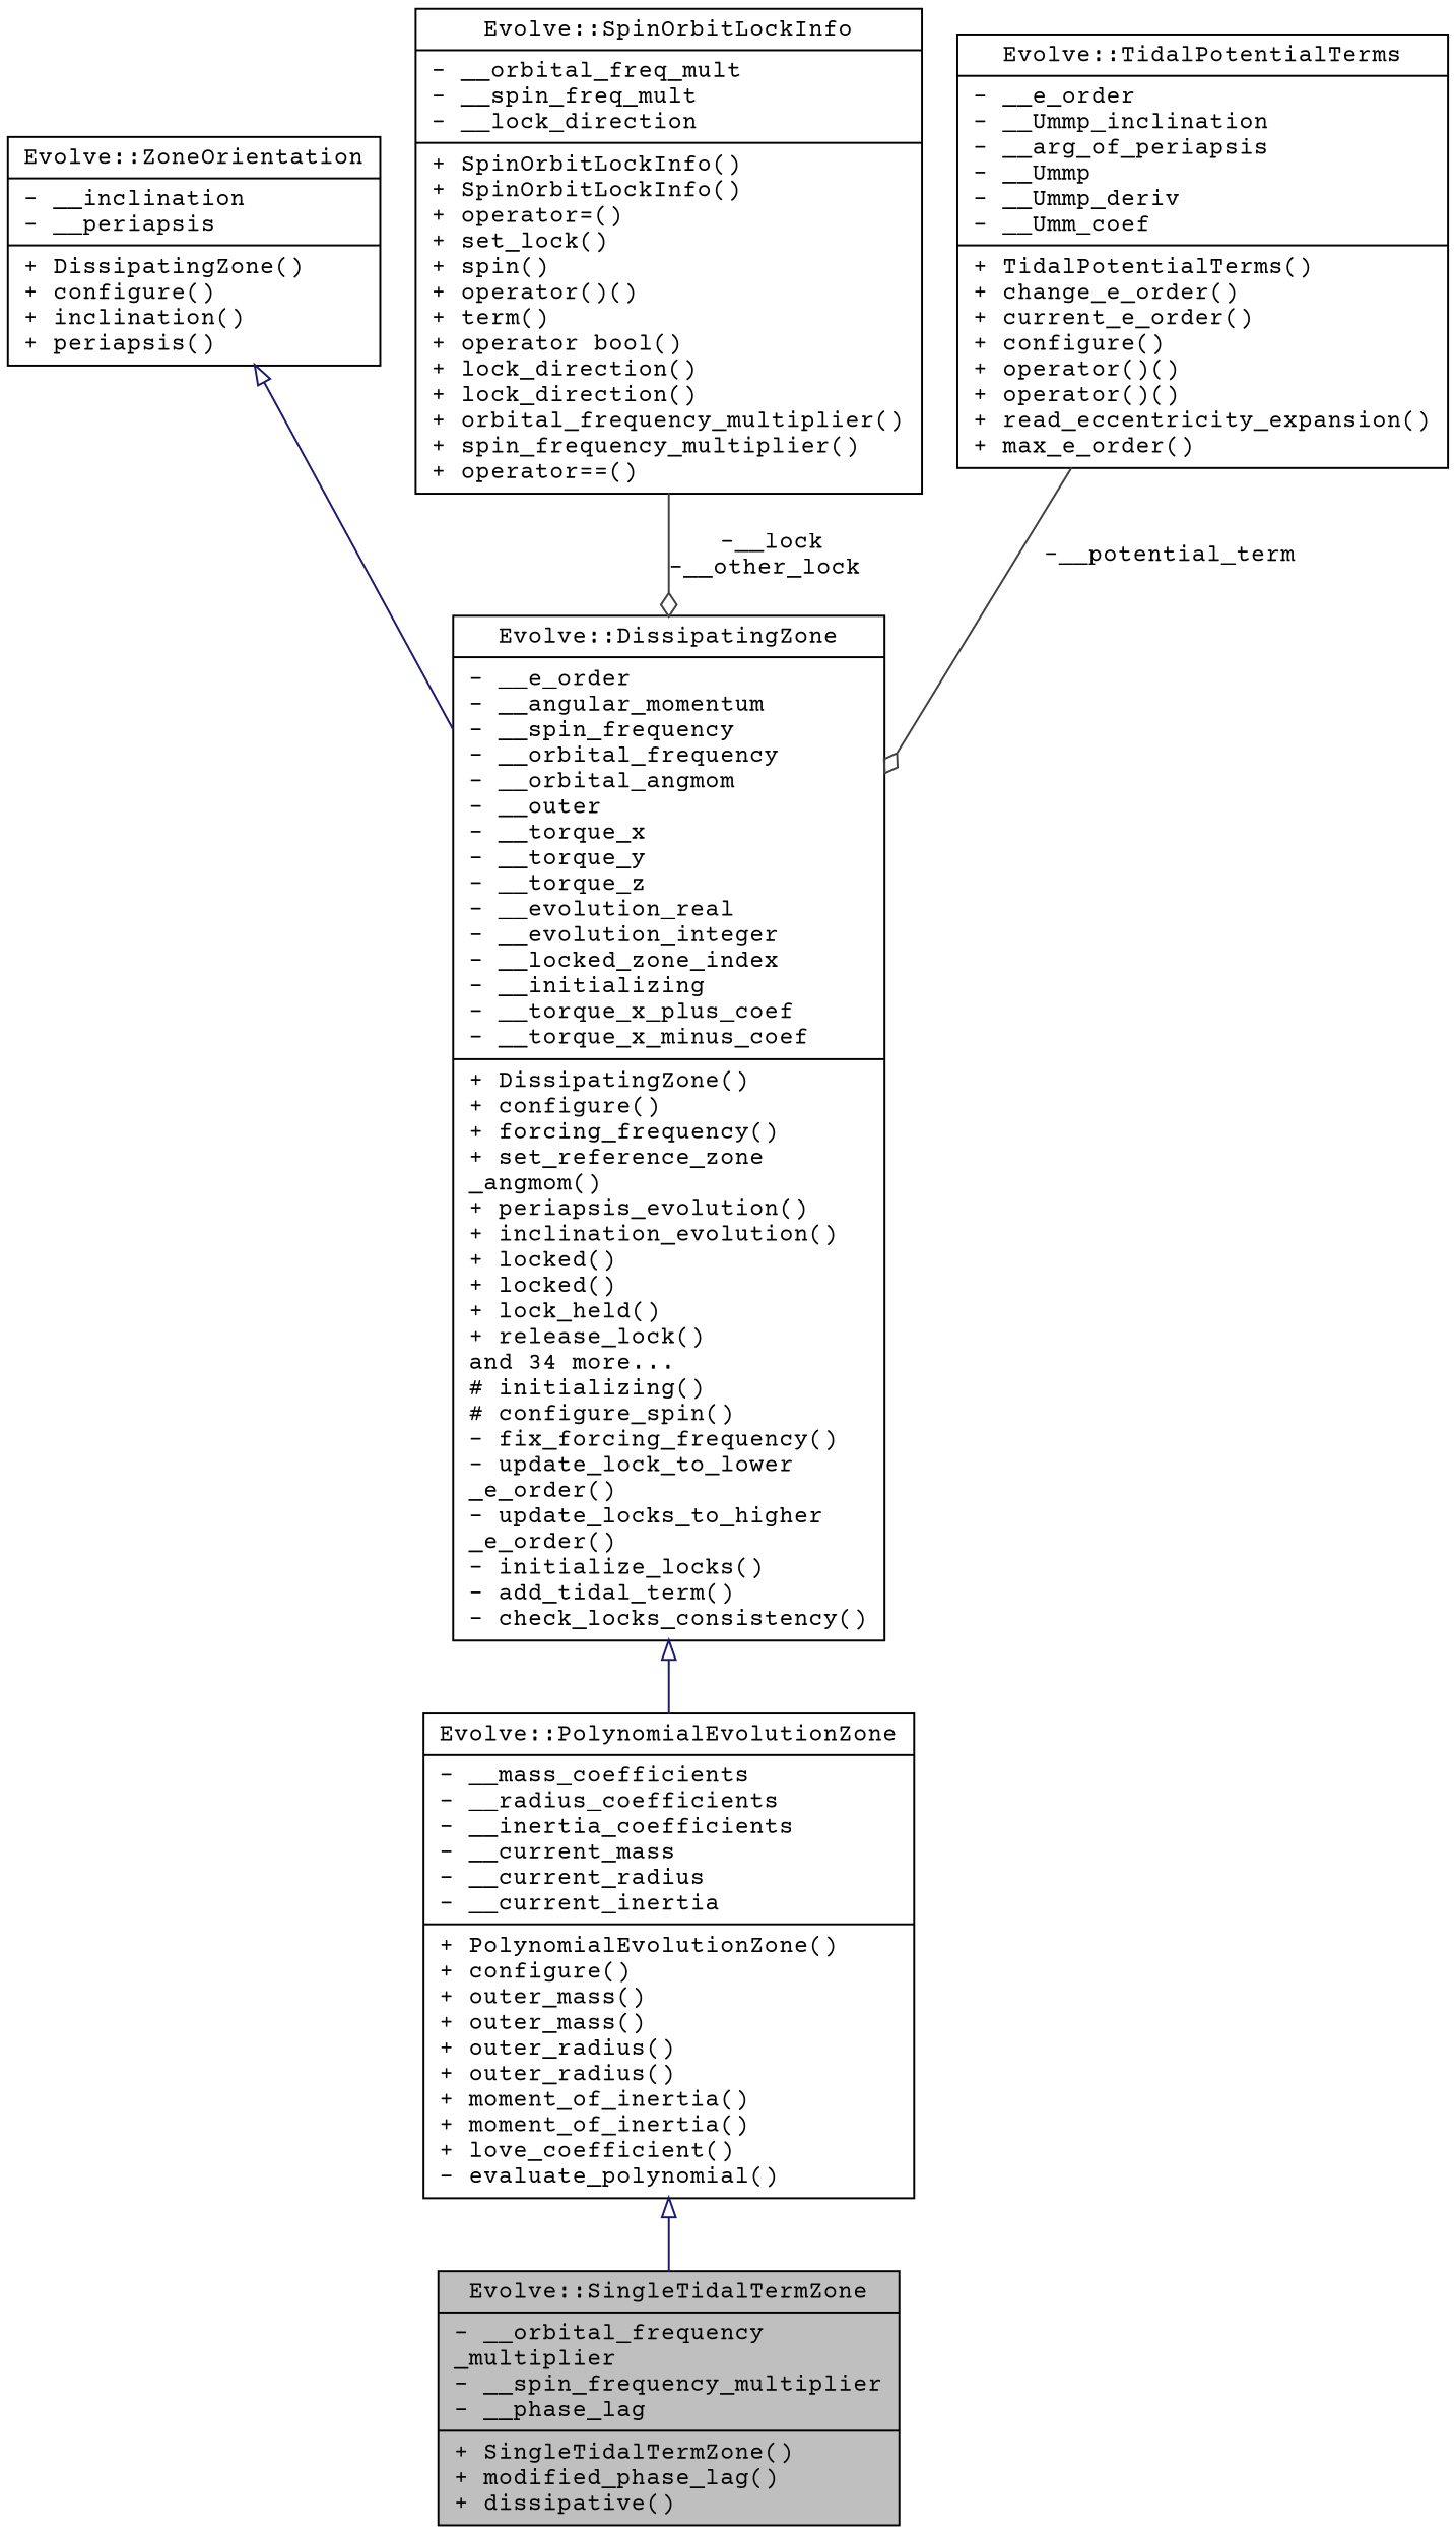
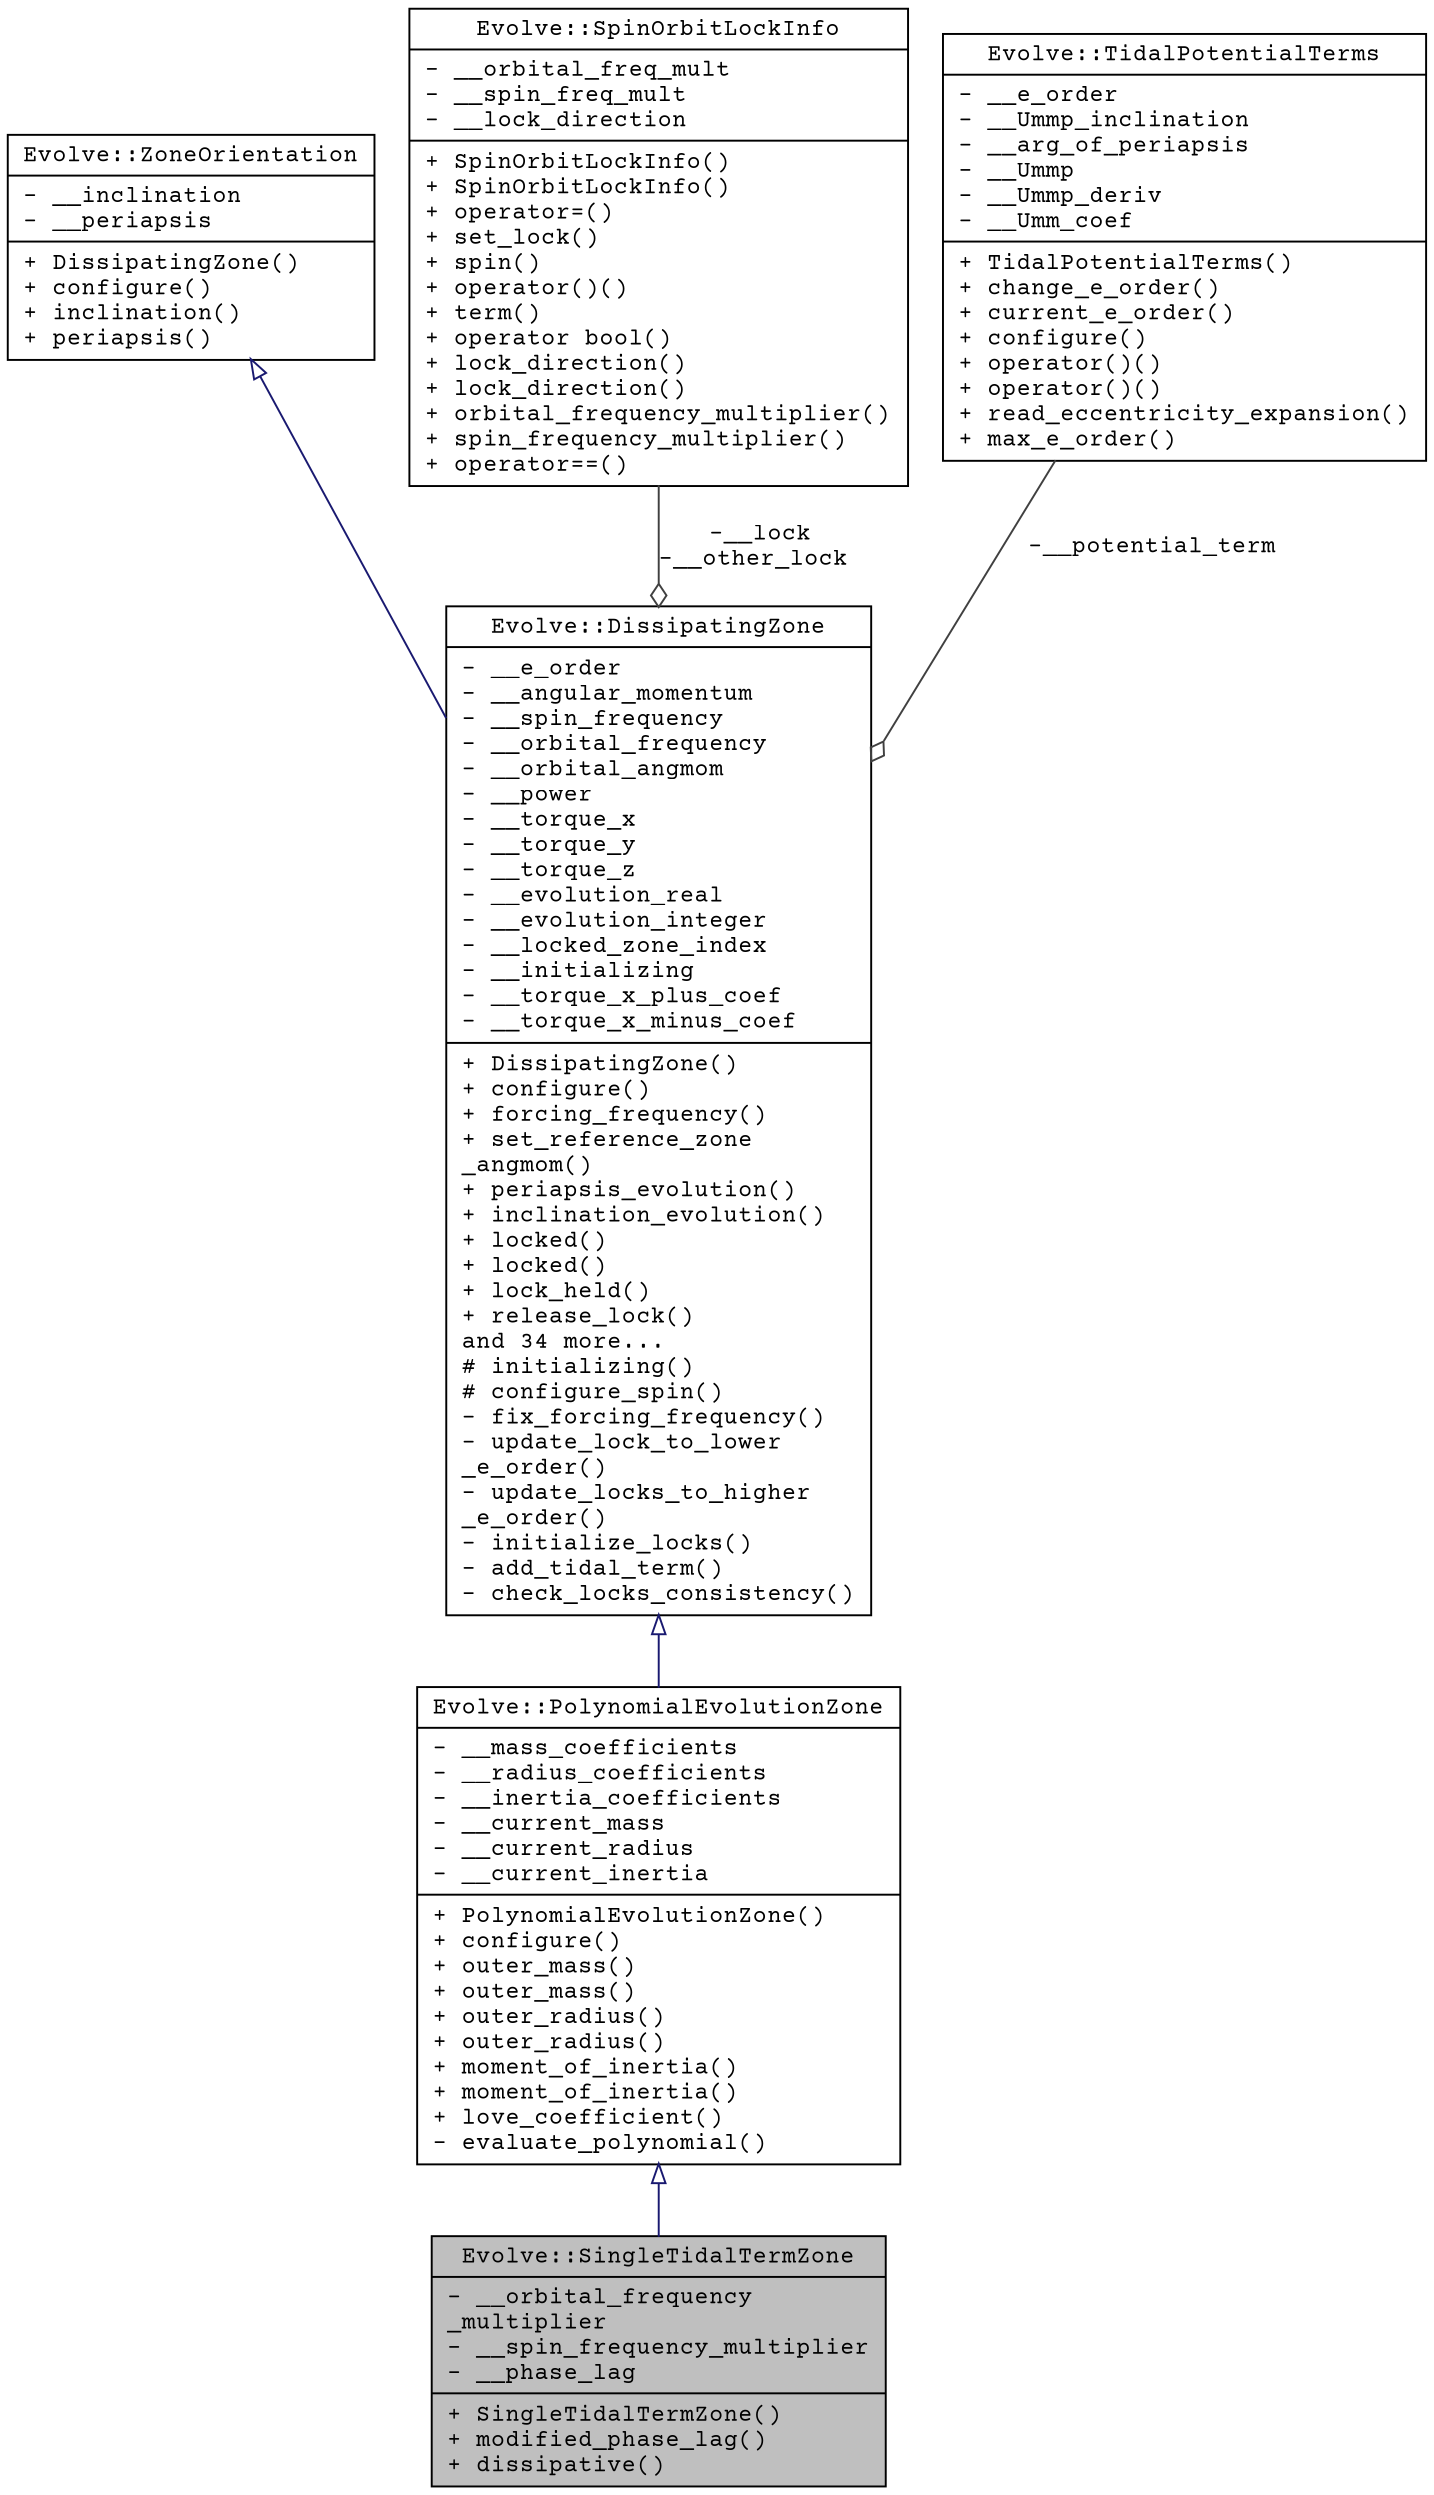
  digraph {
    fontname="Courier Prime"
    node [color=black fillcolor=white fontname="Courier Prime" fontsize=12 shape=record style=filled]
    edge [arrowtail=onormal color=midnightblue dir=back fontname="Courier Prime" fontsize=12 labelfontname=Helvetica labelfontsize=12 style=solid]
    n1 [fillcolor=grey75 fontcolor=black height=0.2 label="{Evolve::SingleTidalTermZone\n|- __orbital_frequency\l_multiplier\l- __spin_frequency_multiplier\l- __phase_lag\l|+ SingleTidalTermZone()\l+ modified_phase_lag()\l+ dissipative()\l}" width=0.4]
    n2 [height=0.2 label="{Evolve::PolynomialEvolutionZone\n|- __mass_coefficients\l- __radius_coefficients\l- __inertia_coefficients\l- __current_mass\l- __current_radius\l- __current_inertia\l|+ PolynomialEvolutionZone()\l+ configure()\l+ outer_mass()\l+ outer_mass()\l+ outer_radius()\l+ outer_radius()\l+ moment_of_inertia()\l+ moment_of_inertia()\l+ love_coefficient()\l- evaluate_polynomial()\l}" width=0.4]
-   n3 [height=0.2 label="{Evolve::DissipatingZone\n|- __e_order\l- __angular_momentum\l- __spin_frequency\l- __orbital_frequency\l- __orbital_angmom\l- __outer\l- __torque_x\l- __torque_y\l- __torque_z\l- __evolution_real\l- __evolution_integer\l- __locked_zone_index\l- __initializing\l- __torque_x_plus_coef\l- __torque_x_minus_coef\l|+ DissipatingZone()\l+ configure()\l+ forcing_frequency()\l+ set_reference_zone\l_angmom()\l+ periapsis_evolution()\l+ inclination_evolution()\l+ locked()\l+ locked()\l+ lock_held()\l+ release_lock()\land 34 more...\l# initializing()\l# configure_spin()\l- fix_forcing_frequency()\l- update_lock_to_lower\l_e_order()\l- update_locks_to_higher\l_e_order()\l- initialize_locks()\l- add_tidal_term()\l- check_locks_consistency()\l}" width=0.4]
+   n3 [height=0.2 label="{Evolve::DissipatingZone\n|- __e_order\l- __angular_momentum\l- __spin_frequency\l- __orbital_frequency\l- __orbital_angmom\l- __power\l- __torque_x\l- __torque_y\l- __torque_z\l- __evolution_real\l- __evolution_integer\l- __locked_zone_index\l- __initializing\l- __torque_x_plus_coef\l- __torque_x_minus_coef\l|+ DissipatingZone()\l+ configure()\l+ forcing_frequency()\l+ set_reference_zone\l_angmom()\l+ periapsis_evolution()\l+ inclination_evolution()\l+ locked()\l+ locked()\l+ lock_held()\l+ release_lock()\land 34 more...\l# initializing()\l# configure_spin()\l- fix_forcing_frequency()\l- update_lock_to_lower\l_e_order()\l- update_locks_to_higher\l_e_order()\l- initialize_locks()\l- add_tidal_term()\l- check_locks_consistency()\l}" width=0.4]
    n4 [height=0.2 label="{Evolve::ZoneOrientation\n|- __inclination\l- __periapsis\l|+ DissipatingZone()\l+ configure()\l+ inclination()\l+ periapsis()\l}" width=0.4]
    n5 [height=0.2 label="{Evolve::SpinOrbitLockInfo\n|- __orbital_freq_mult\l- __spin_freq_mult\l- __lock_direction\l|+ SpinOrbitLockInfo()\l+ SpinOrbitLockInfo()\l+ operator=()\l+ set_lock()\l+ spin()\l+ operator()()\l+ term()\l+ operator bool()\l+ lock_direction()\l+ lock_direction()\l+ orbital_frequency_multiplier()\l+ spin_frequency_multiplier()\l+ operator==()\l}" width=0.4]
    n6 [height=0.2 label="{Evolve::TidalPotentialTerms\n|- __e_order\l- __Ummp_inclination\l- __arg_of_periapsis\l- __Ummp\l- __Ummp_deriv\l- __Umm_coef\l|+ TidalPotentialTerms()\l+ change_e_order()\l+ current_e_order()\l+ configure()\l+ operator()()\l+ operator()()\l+ read_eccentricity_expansion()\l+ max_e_order()\l}" width=0.4]
    n2 -> n1
    n3 -> n2
    n4 -> n3
    n5 -> n3 [arrowhead=odiamond color=grey25 label=" -__lock\n-__other_lock" arrowtail="" dir=""]
    n6 -> n3 [arrowhead=odiamond color=grey25 label=" -__potential_term" arrowtail="" dir=""]
  }
